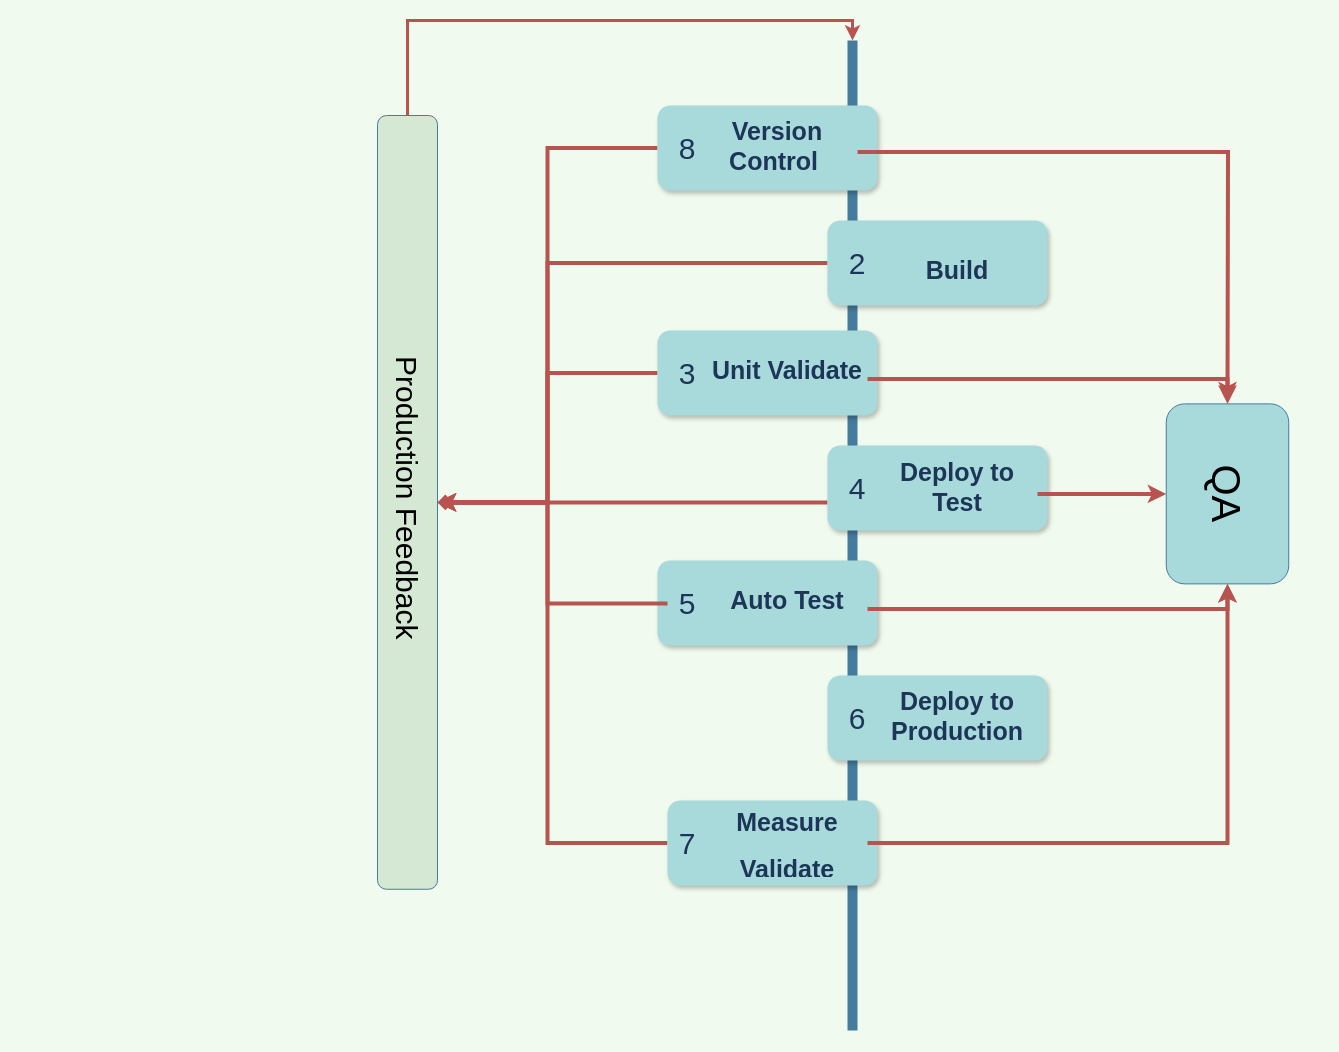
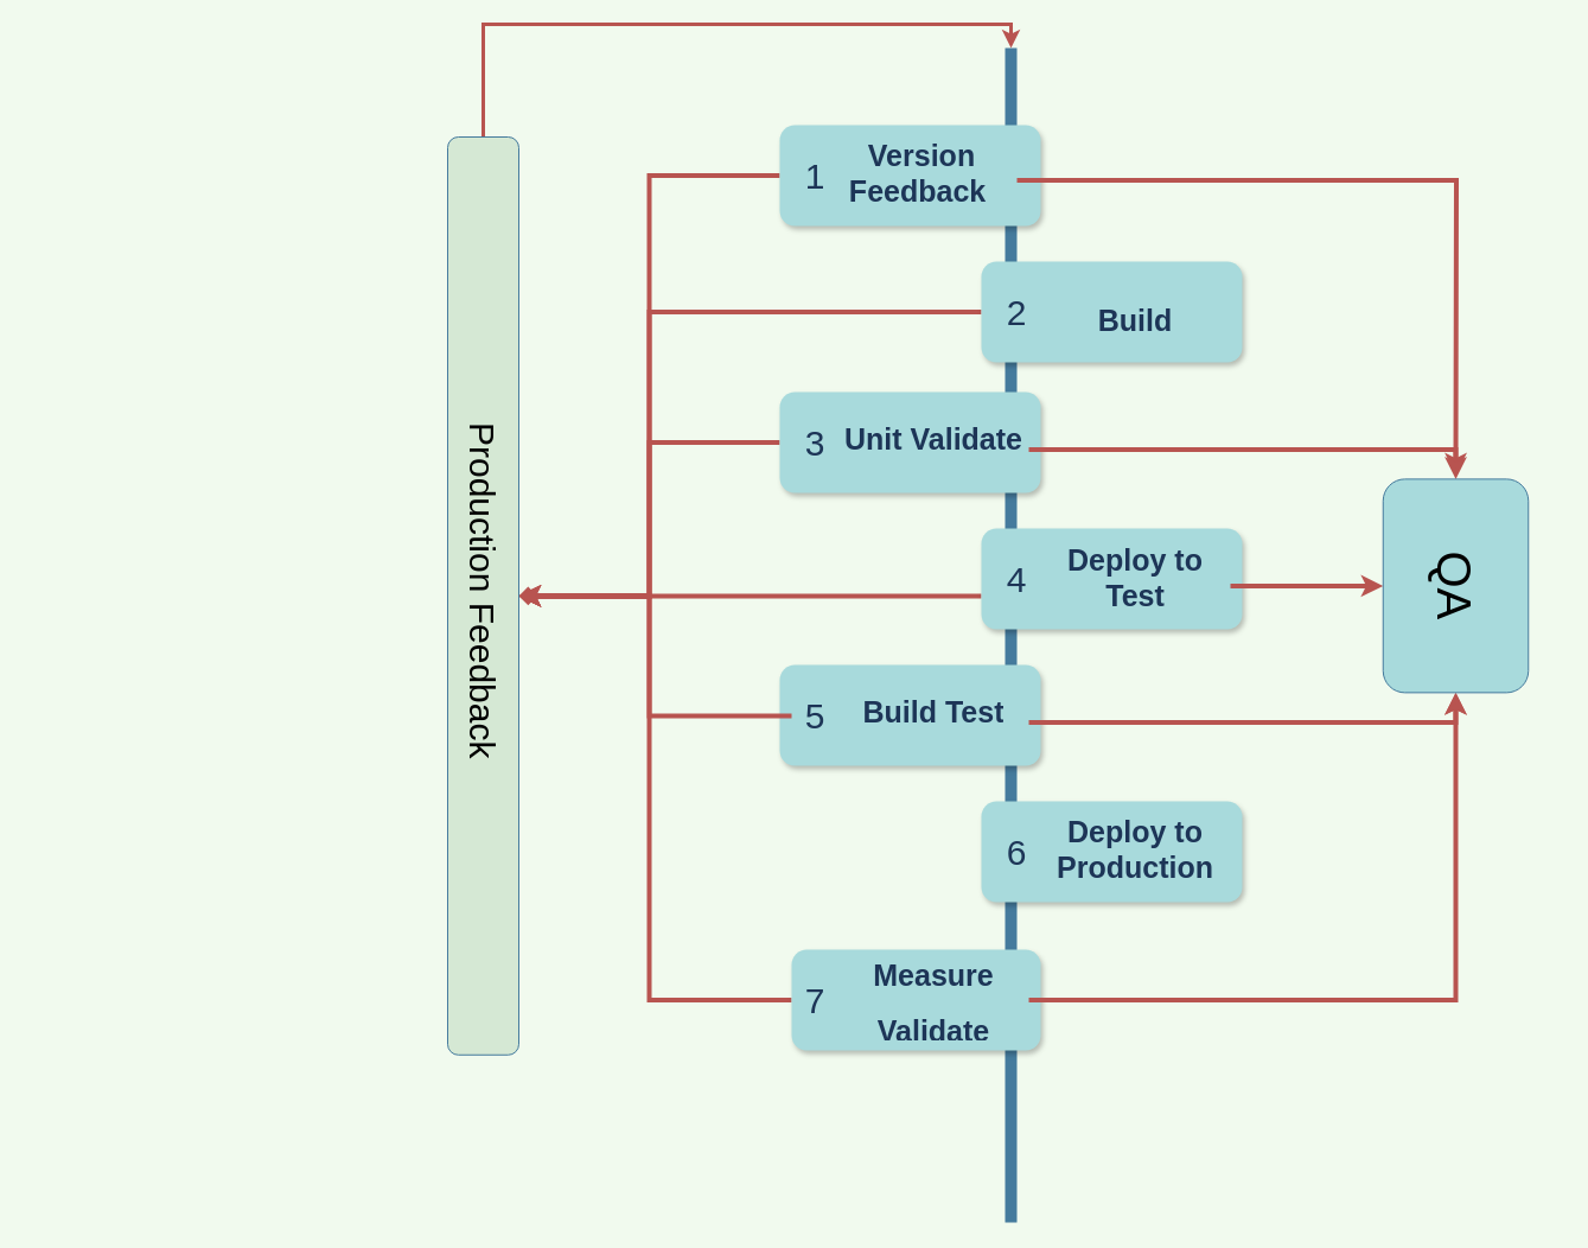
  <mxCell id="0" />
  <mxCell id="1" parent="0" />
  <mxCell id="2" value="" style="line;strokeWidth=10;direction=south;html=1;fillColor=none;fontSize=13;fontColor=#1D3557;align=center;strokeColor=#457B9D;labelBackgroundColor=#F1FAEE;" parent="1" vertex="1"><mxGeometry x="847" y="40" width="10" height="990" as="geometry" /></mxCell>
  <mxCell id="3" style="edgeStyle=orthogonalEdgeStyle;rounded=0;orthogonalLoop=1;jettySize=auto;html=1;fontColor=#1D3557;strokeColor=#b85450;fillColor=#f8cecc;strokeWidth=4;" edge="1" parent="1" source="4" target="36"><mxGeometry relative="1" as="geometry"><mxPoint x="567" y="147.5" as="targetPoint" /></mxGeometry></mxCell>
  <mxCell id="4" value="" style="rounded=1;whiteSpace=wrap;html=1;strokeColor=none;strokeWidth=1;fillColor=#A8DADC;fontSize=13;fontColor=#1D3557;align=center;gradientDirection=east;verticalAlign=top;shadow=1;" parent="1" vertex="1"><mxGeometry x="657" y="105" width="220" height="85" as="geometry" /></mxCell>
- <mxCell id="5" value="8" style="text;html=1;strokeColor=none;fillColor=none;align=center;verticalAlign=middle;whiteSpace=wrap;fontSize=30;fontColor=#1D3557;" parent="1" vertex="1"><mxGeometry x="667" y="138" width="40" height="20" as="geometry" /></mxCell>
+ <mxCell id="5" value="1" style="text;html=1;strokeColor=none;fillColor=none;align=center;verticalAlign=middle;whiteSpace=wrap;fontSize=30;fontColor=#1D3557;" parent="1" vertex="1"><mxGeometry x="667" y="138" width="40" height="20" as="geometry" /></mxCell>
  <mxCell id="6" style="edgeStyle=orthogonalEdgeStyle;rounded=0;orthogonalLoop=1;jettySize=auto;html=1;fontColor=#1D3557;strokeColor=#b85450;fillColor=#f8cecc;entryX=0.5;entryY=0;entryDx=0;entryDy=0;strokeWidth=4;" edge="1" parent="1" source="7" target="36"><mxGeometry relative="1" as="geometry"><mxPoint x="587" y="260" as="targetPoint" /><Array as="points"><mxPoint x="547" y="263" /><mxPoint x="547" y="502" /></Array></mxGeometry></mxCell>
  <mxCell id="7" value="" style="rounded=1;whiteSpace=wrap;html=1;strokeColor=none;strokeWidth=1;fillColor=#A8DADC;fontSize=13;fontColor=#1D3557;align=center;gradientDirection=east;verticalAlign=top;shadow=1;" parent="1" vertex="1"><mxGeometry x="827" y="220" width="220" height="85" as="geometry" /></mxCell>
  <mxCell id="8" value="2" style="text;html=1;strokeColor=none;fillColor=none;align=center;verticalAlign=middle;whiteSpace=wrap;fontSize=30;fontColor=#1D3557;" parent="1" vertex="1"><mxGeometry x="837" y="253" width="40" height="20" as="geometry" /></mxCell>
  <mxCell id="9" style="edgeStyle=orthogonalEdgeStyle;rounded=0;orthogonalLoop=1;jettySize=auto;html=1;fontColor=#1D3557;strokeColor=#b85450;fillColor=#f8cecc;entryX=0.5;entryY=0;entryDx=0;entryDy=0;strokeWidth=4;" edge="1" parent="1" source="10" target="36"><mxGeometry relative="1" as="geometry"><mxPoint x="567" y="372.5" as="targetPoint" /></mxGeometry></mxCell>
  <mxCell id="10" value="" style="rounded=1;whiteSpace=wrap;html=1;strokeColor=none;strokeWidth=1;fillColor=#A8DADC;fontSize=13;fontColor=#1D3557;align=center;gradientDirection=east;verticalAlign=top;shadow=1;" parent="1" vertex="1"><mxGeometry x="657" y="330" width="220" height="85" as="geometry" /></mxCell>
  <mxCell id="11" value="3" style="text;html=1;strokeColor=none;fillColor=none;align=center;verticalAlign=middle;whiteSpace=wrap;fontSize=30;fontColor=#1D3557;" parent="1" vertex="1"><mxGeometry x="667" y="363" width="40" height="20" as="geometry" /></mxCell>
  <mxCell id="12" style="edgeStyle=orthogonalEdgeStyle;rounded=0;orthogonalLoop=1;jettySize=auto;html=1;fontColor=#1D3557;strokeColor=#b85450;fillColor=#f8cecc;entryX=0.5;entryY=0;entryDx=0;entryDy=0;strokeWidth=4;" edge="1" parent="1" source="13" target="36"><mxGeometry relative="1" as="geometry"><mxPoint x="567" y="487.5" as="targetPoint" /><Array as="points"><mxPoint x="727" y="502" /><mxPoint x="727" y="502" /></Array></mxGeometry></mxCell>
  <mxCell id="13" value="" style="rounded=1;whiteSpace=wrap;html=1;strokeColor=none;strokeWidth=1;fillColor=#A8DADC;fontSize=13;fontColor=#1D3557;align=center;gradientDirection=east;verticalAlign=top;shadow=1;" parent="1" vertex="1"><mxGeometry x="827" y="445" width="220" height="85" as="geometry" /></mxCell>
  <mxCell id="14" value="4" style="text;html=1;strokeColor=none;fillColor=none;align=center;verticalAlign=middle;whiteSpace=wrap;fontSize=30;fontColor=#1D3557;" parent="1" vertex="1"><mxGeometry x="837" y="478" width="40" height="20" as="geometry" /></mxCell>
  <mxCell id="15" value="" style="rounded=1;whiteSpace=wrap;html=1;strokeColor=none;strokeWidth=1;fillColor=#A8DADC;fontSize=13;fontColor=#1D3557;align=center;gradientDirection=east;verticalAlign=top;shadow=1;" parent="1" vertex="1"><mxGeometry x="657" y="560" width="220" height="85" as="geometry" /></mxCell>
  <mxCell id="16" style="edgeStyle=orthogonalEdgeStyle;rounded=0;orthogonalLoop=1;jettySize=auto;html=1;fontColor=#1D3557;strokeColor=#b85450;fillColor=#f8cecc;entryX=0.5;entryY=0;entryDx=0;entryDy=0;strokeWidth=4;endArrow=diamond;" edge="1" parent="1" source="17" target="36"><mxGeometry relative="1" as="geometry"><mxPoint x="567" y="603" as="targetPoint" /><Array as="points"><mxPoint x="547" y="603" /><mxPoint x="547" y="502" /></Array></mxGeometry></mxCell>
  <mxCell id="17" value="5" style="text;html=1;strokeColor=none;fillColor=none;align=center;verticalAlign=middle;whiteSpace=wrap;fontSize=30;fontColor=#1D3557;" parent="1" vertex="1"><mxGeometry x="667" y="593" width="40" height="20" as="geometry" /></mxCell>
  <mxCell id="18" value="" style="rounded=1;whiteSpace=wrap;html=1;strokeColor=none;strokeWidth=1;fillColor=#A8DADC;fontSize=13;fontColor=#1D3557;align=center;gradientDirection=east;verticalAlign=top;shadow=1;" parent="1" vertex="1"><mxGeometry x="827" y="675" width="220" height="85" as="geometry" /></mxCell>
  <mxCell id="19" value="6" style="text;html=1;strokeColor=none;fillColor=none;align=center;verticalAlign=middle;whiteSpace=wrap;fontSize=30;fontColor=#1D3557;" parent="1" vertex="1"><mxGeometry x="837" y="708" width="40" height="20" as="geometry" /></mxCell>
  <mxCell id="20" style="edgeStyle=orthogonalEdgeStyle;rounded=0;orthogonalLoop=1;jettySize=auto;html=1;fontColor=#1D3557;strokeColor=#b85450;fillColor=#f8cecc;entryX=0.5;entryY=0;entryDx=0;entryDy=0;strokeWidth=4;" edge="1" parent="1" source="21" target="36"><mxGeometry relative="1" as="geometry"><mxPoint x="567" y="842.5" as="targetPoint" /><Array as="points"><mxPoint x="547" y="843" /><mxPoint x="547" y="502" /></Array></mxGeometry></mxCell>
  <mxCell id="21" value="" style="rounded=1;whiteSpace=wrap;html=1;strokeColor=none;strokeWidth=1;fillColor=#A8DADC;fontSize=13;fontColor=#1D3557;align=center;gradientDirection=east;verticalAlign=top;shadow=1;" parent="1" vertex="1"><mxGeometry x="667" y="800" width="210" height="85" as="geometry" /></mxCell>
  <mxCell id="22" value="7" style="text;html=1;strokeColor=none;fillColor=none;align=center;verticalAlign=middle;whiteSpace=wrap;fontSize=30;fontColor=#1D3557;" parent="1" vertex="1"><mxGeometry x="667" y="833" width="40" height="20" as="geometry" /></mxCell>
  <mxCell id="23" style="edgeStyle=orthogonalEdgeStyle;rounded=0;orthogonalLoop=1;jettySize=auto;html=1;labelBackgroundColor=#FF0000;fontFamily=Helvetica;fontSize=40;fontColor=#000000;strokeColor=#b85450;strokeWidth=4;fillColor=#f8cecc;" edge="1" parent="1" source="24"><mxGeometry relative="1" as="geometry"><mxPoint x="1227" y="400" as="targetPoint" /></mxGeometry></mxCell>
- <mxCell id="24" value="&lt;h1 style=&quot;font-size: 25px;&quot;&gt;Version Control&amp;nbsp;&lt;/h1&gt;" style="text;html=1;spacing=5;spacingTop=-20;whiteSpace=wrap;overflow=hidden;strokeWidth=4;fontSize=25;align=center;perimeterSpacing=0;verticalAlign=middle;labelBackgroundColor=none;labelBorderColor=none;fontColor=#1D3557;" parent="1" vertex="1"><mxGeometry x="697" y="113" width="160" height="77" as="geometry" /></mxCell>
+ <mxCell id="24" value="&lt;h1 style=&quot;font-size: 25px;&quot;&gt;Version Feedback&amp;nbsp;&lt;/h1&gt;" style="text;html=1;spacing=5;spacingTop=-20;whiteSpace=wrap;overflow=hidden;strokeWidth=4;fontSize=25;align=center;perimeterSpacing=0;verticalAlign=middle;labelBackgroundColor=none;labelBorderColor=none;fontColor=#1D3557;" parent="1" vertex="1"><mxGeometry x="697" y="113" width="160" height="77" as="geometry" /></mxCell>
  <mxCell id="25" value="&lt;h1 style=&quot;font-size: 25px;&quot;&gt;Build&lt;/h1&gt;" style="text;html=1;spacing=5;spacingTop=-20;whiteSpace=wrap;overflow=hidden;strokeColor=none;strokeWidth=4;fillColor=none;fontSize=25;fontColor=#1D3557;align=center;verticalAlign=middle;" parent="1" vertex="1"><mxGeometry x="877" y="240" width="160" height="77" as="geometry" /></mxCell>
  <mxCell id="26" style="edgeStyle=orthogonalEdgeStyle;rounded=0;orthogonalLoop=1;jettySize=auto;html=1;entryX=0;entryY=0.5;entryDx=0;entryDy=0;labelBackgroundColor=#FF0000;fontFamily=Helvetica;fontSize=40;fontColor=#000000;strokeColor=#b85450;strokeWidth=4;fillColor=#f8cecc;" edge="1" parent="1" source="27" target="37"><mxGeometry relative="1" as="geometry" /></mxCell>
  <mxCell id="27" value="&lt;h1 style=&quot;font-size: 25px;&quot;&gt;Unit Validate&lt;/h1&gt;" style="text;html=1;spacing=5;spacingTop=-20;whiteSpace=wrap;overflow=hidden;strokeColor=none;strokeWidth=4;fillColor=none;fontSize=25;fontColor=#1D3557;align=center;verticalAlign=middle;" parent="1" vertex="1"><mxGeometry x="707" y="340" width="160" height="77" as="geometry" /></mxCell>
  <mxCell id="28" style="edgeStyle=orthogonalEdgeStyle;rounded=0;orthogonalLoop=1;jettySize=auto;html=1;entryX=0.5;entryY=1;entryDx=0;entryDy=0;labelBackgroundColor=#FF0000;fontFamily=Helvetica;fontSize=40;fontColor=#000000;strokeColor=#b85450;strokeWidth=4;fillColor=#f8cecc;" edge="1" parent="1" source="29" target="37"><mxGeometry relative="1" as="geometry" /></mxCell>
  <mxCell id="29" value="&lt;h1 style=&quot;font-size: 25px;&quot;&gt;Deploy to Test&lt;/h1&gt;" style="text;html=1;spacing=5;spacingTop=-20;whiteSpace=wrap;overflow=hidden;strokeColor=none;strokeWidth=4;fillColor=none;fontSize=25;fontColor=#1D3557;align=center;verticalAlign=middle;" parent="1" vertex="1"><mxGeometry x="877" y="454.88" width="160" height="77" as="geometry" /></mxCell>
  <mxCell id="30" style="edgeStyle=orthogonalEdgeStyle;rounded=0;orthogonalLoop=1;jettySize=auto;html=1;entryX=1;entryY=0.5;entryDx=0;entryDy=0;labelBackgroundColor=#FF0000;fontFamily=Helvetica;fontSize=40;fontColor=#000000;strokeColor=#b85450;strokeWidth=4;fillColor=#f8cecc;" edge="1" parent="1" source="31" target="37"><mxGeometry relative="1" as="geometry" /></mxCell>
- <mxCell id="31" value="&lt;h1 style=&quot;font-size: 25px;&quot;&gt;Auto Test&lt;/h1&gt;" style="text;html=1;spacing=5;spacingTop=-20;whiteSpace=wrap;overflow=hidden;strokeColor=none;strokeWidth=4;fillColor=none;fontSize=25;fontColor=#1D3557;align=center;verticalAlign=middle;" parent="1" vertex="1"><mxGeometry x="707" y="570" width="160" height="77" as="geometry" /></mxCell>
+ <mxCell id="31" value="&lt;h1 style=&quot;font-size: 25px;&quot;&gt;Build Test&lt;/h1&gt;" style="text;html=1;spacing=5;spacingTop=-20;whiteSpace=wrap;overflow=hidden;strokeColor=none;strokeWidth=4;fillColor=none;fontSize=25;fontColor=#1D3557;align=center;verticalAlign=middle;" parent="1" vertex="1"><mxGeometry x="707" y="570" width="160" height="77" as="geometry" /></mxCell>
  <mxCell id="32" value="&lt;h1 style=&quot;font-size: 25px;&quot;&gt;Deploy to Production&lt;/h1&gt;" style="text;html=1;spacing=5;spacingTop=-20;whiteSpace=wrap;overflow=hidden;strokeColor=none;strokeWidth=4;fillColor=none;fontSize=25;fontColor=#1D3557;align=center;verticalAlign=middle;" parent="1" vertex="1"><mxGeometry x="877" y="683" width="160" height="77" as="geometry" /></mxCell>
  <mxCell id="33" style="edgeStyle=orthogonalEdgeStyle;rounded=0;orthogonalLoop=1;jettySize=auto;html=1;labelBackgroundColor=#FF0000;fontFamily=Helvetica;fontSize=40;fontColor=#000000;strokeColor=#b85450;strokeWidth=4;fillColor=#f8cecc;entryX=1;entryY=0.5;entryDx=0;entryDy=0;" edge="1" parent="1" source="34" target="37"><mxGeometry relative="1" as="geometry"><mxPoint x="1227" y="600" as="targetPoint" /></mxGeometry></mxCell>
  <mxCell id="34" value="&lt;h1 style=&quot;font-size: 25px;&quot;&gt;Measure&lt;/h1&gt;&lt;div&gt;&lt;font style=&quot;font-size: 25px;&quot;&gt;&lt;b&gt;Validate&lt;/b&gt;&lt;/font&gt;&lt;/div&gt;" style="text;html=1;spacing=5;spacingTop=-20;whiteSpace=wrap;overflow=hidden;strokeColor=none;strokeWidth=4;fillColor=none;fontSize=25;fontColor=#1D3557;align=center;verticalAlign=middle;" parent="1" vertex="1"><mxGeometry x="707" y="804" width="160" height="77" as="geometry" /></mxCell>
  <mxCell id="35" style="edgeStyle=orthogonalEdgeStyle;rounded=0;orthogonalLoop=1;jettySize=auto;html=1;entryX=0;entryY=0.5;entryDx=0;entryDy=0;entryPerimeter=0;fontFamily=Helvetica;fontSize=30;fontColor=#FF0000;strokeColor=#b85450;fillColor=#f8cecc;exitX=0;exitY=0.5;exitDx=0;exitDy=0;labelBackgroundColor=#FF0000;strokeWidth=3;" edge="1" parent="1" source="36" target="2"><mxGeometry relative="1" as="geometry"><Array as="points"><mxPoint x="407" y="20" /><mxPoint x="852" y="20" /></Array></mxGeometry></mxCell>
  <mxCell id="36" value="Production Feedback&amp;nbsp;" style="rounded=1;whiteSpace=wrap;html=1;fontColor=#000000;strokeColor=#457B9D;fillColor=#d5e8d4;fontSize=30;fontFamily=Helvetica;rotation=90;" vertex="1" parent="1"><mxGeometry x="20.13" y="471.88" width="773.75" height="60" as="geometry" /></mxCell>
  <mxCell id="37" value="QA" style="rounded=1;whiteSpace=wrap;html=1;fontFamily=Helvetica;fontSize=40;fontColor=#000000;strokeColor=#457B9D;fillColor=#A8DADC;rotation=90;" vertex="1" parent="1"><mxGeometry x="1137" y="432.13" width="180" height="122.5" as="geometry" /></mxCell>
